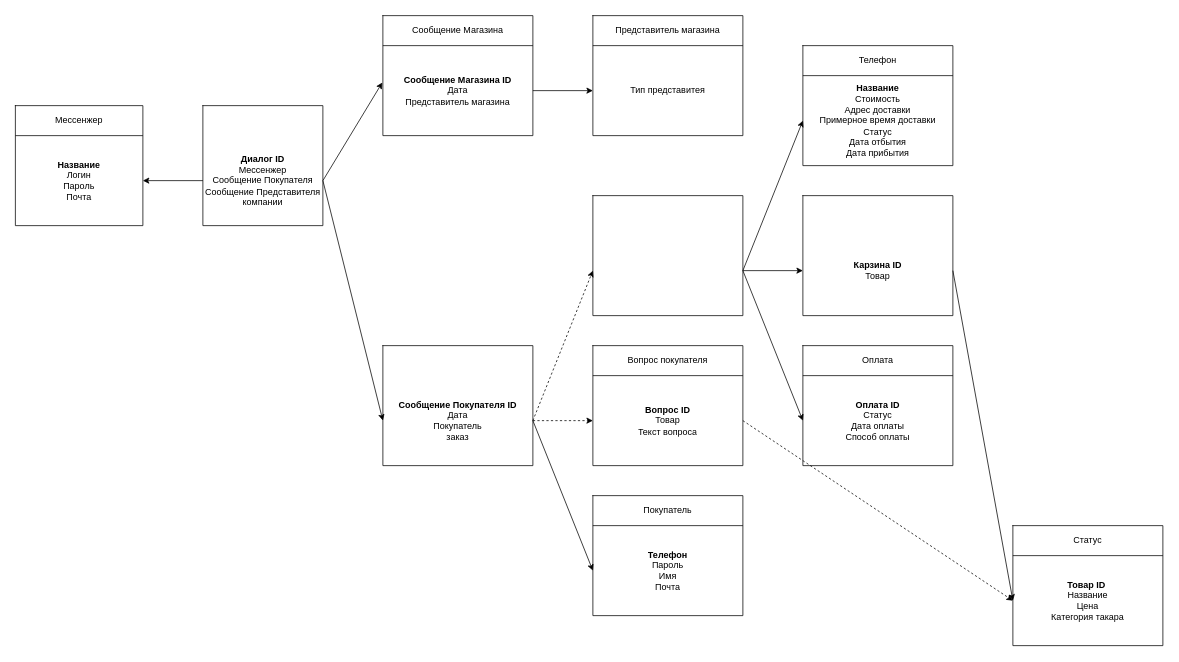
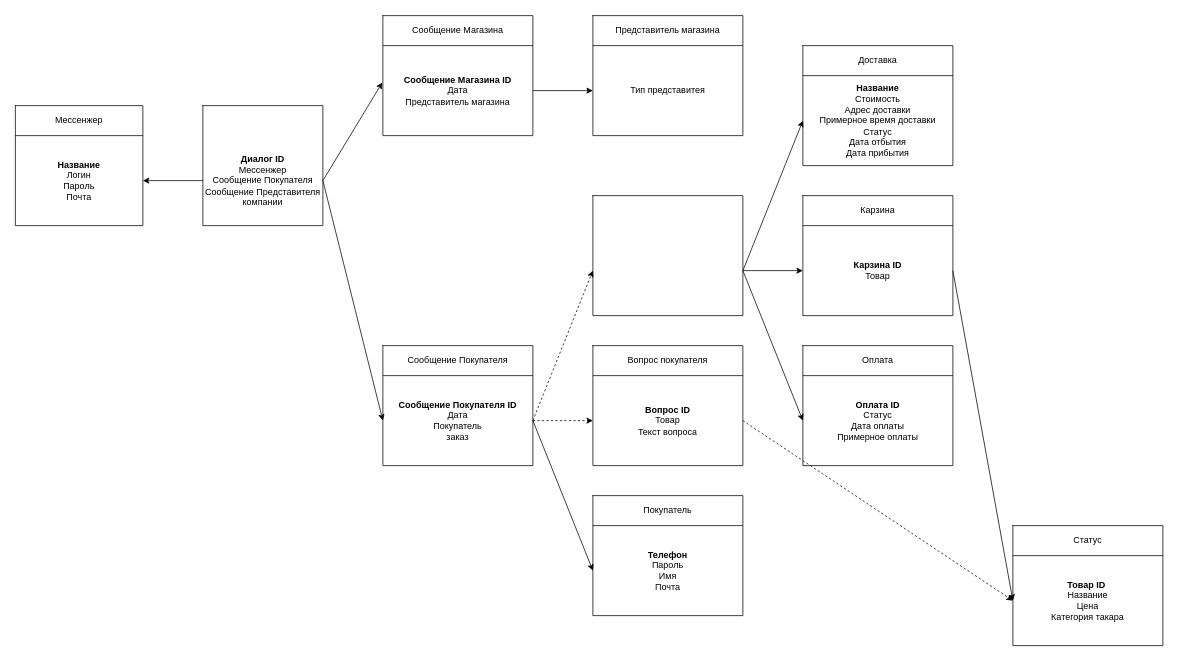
  <mxCell id="0" />
  <mxCell id="1" parent="0" />
  <mxCell id="2" style="edgeStyle=none;rounded=0;orthogonalLoop=1;jettySize=auto;html=1;exitX=0;exitY=0.25;exitDx=0;exitDy=0;" parent="1" edge="1"><mxGeometry relative="1" as="geometry"><mxPoint x="1110" y="190" as="sourcePoint" /><mxPoint x="1110" y="190" as="targetPoint" /></mxGeometry></mxCell>
  <mxCell id="3" value="" style="shape=table;html=1;whiteSpace=wrap;startSize=0;container=1;collapsible=0;childLayout=tableLayout;swimlaneFillColor=none;" parent="1" vertex="1"><mxGeometry x="790" y="660" width="200" height="160" as="geometry" /></mxCell>
  <mxCell id="4" value="" style="shape=partialRectangle;html=1;whiteSpace=wrap;collapsible=0;dropTarget=0;pointerEvents=0;fillColor=none;top=0;left=0;bottom=0;right=0;points=[[0,0.5],[1,0.5]];portConstraint=eastwest;" parent="3" vertex="1"><mxGeometry width="200" height="40" as="geometry" /></mxCell>
  <mxCell id="5" value="Покупатель" style="shape=partialRectangle;html=1;whiteSpace=wrap;connectable=0;overflow=hidden;fillColor=none;top=0;left=0;bottom=0;right=0;" parent="4" vertex="1"><mxGeometry width="200" height="40" as="geometry" /></mxCell>
  <mxCell id="6" value="" style="shape=partialRectangle;html=1;whiteSpace=wrap;collapsible=0;dropTarget=0;pointerEvents=0;fillColor=none;top=0;left=0;bottom=0;right=0;points=[[0,0.5],[1,0.5]];portConstraint=eastwest;" parent="3" vertex="1"><mxGeometry y="40" width="200" height="120" as="geometry" /></mxCell>
  <mxCell id="7" value="&lt;span&gt;&lt;b&gt;Телефон&lt;/b&gt;&lt;br&gt;Пароль&lt;br&gt;Имя&lt;br&gt;Почта&lt;/span&gt;" style="shape=partialRectangle;html=1;whiteSpace=wrap;connectable=0;overflow=hidden;fillColor=none;top=0;left=0;bottom=0;right=0;" parent="6" vertex="1"><mxGeometry width="200" height="120" as="geometry" /></mxCell>
  <mxCell id="8" value="" style="shape=table;html=1;whiteSpace=wrap;startSize=0;container=1;collapsible=0;childLayout=tableLayout;" parent="1" vertex="1"><mxGeometry x="510" y="460" width="200" height="160" as="geometry" /></mxCell>
  <mxCell id="9" value="" style="shape=partialRectangle;html=1;whiteSpace=wrap;collapsible=0;dropTarget=0;pointerEvents=0;fillColor=none;top=0;left=0;bottom=0;right=0;points=[[0,0.5],[1,0.5]];portConstraint=eastwest;" parent="8" vertex="1"><mxGeometry width="200" height="40" as="geometry" /></mxCell>
+ <mxCell id="10" value="Сообщение Покупателя" style="shape=partialRectangle;html=1;whiteSpace=wrap;connectable=0;overflow=hidden;fillColor=none;top=0;left=0;bottom=0;right=0;" parent="9" vertex="1"><mxGeometry width="200" height="40" as="geometry" /></mxCell>
  <mxCell id="11" value="" style="shape=partialRectangle;html=1;whiteSpace=wrap;collapsible=0;dropTarget=0;pointerEvents=0;fillColor=none;top=0;left=0;bottom=0;right=0;points=[[0,0.5],[1,0.5]];portConstraint=eastwest;" parent="8" vertex="1"><mxGeometry y="40" width="200" height="120" as="geometry" /></mxCell>
  <mxCell id="12" value="&lt;b&gt;Сообщение Покупателя ID&lt;/b&gt;&lt;br&gt;Дата&lt;br&gt;Покупатель&lt;br&gt;заказ" style="shape=partialRectangle;html=1;whiteSpace=wrap;connectable=0;overflow=hidden;fillColor=none;top=0;left=0;bottom=0;right=0;" parent="11" vertex="1"><mxGeometry width="200" height="120" as="geometry" /></mxCell>
  <mxCell id="13" value="" style="shape=table;html=1;whiteSpace=wrap;startSize=0;container=1;collapsible=0;childLayout=tableLayout;" parent="1" vertex="1"><mxGeometry x="270" y="140" width="160" height="160" as="geometry" /></mxCell>
  <mxCell id="14" value="" style="shape=partialRectangle;html=1;whiteSpace=wrap;collapsible=0;dropTarget=0;pointerEvents=0;fillColor=none;top=0;left=0;bottom=0;right=0;points=[[0,0.5],[1,0.5]];portConstraint=eastwest;" parent="13" vertex="1"><mxGeometry width="160" height="40" as="geometry" /></mxCell>
  <mxCell id="15" value="" style="shape=partialRectangle;html=1;whiteSpace=wrap;collapsible=0;dropTarget=0;pointerEvents=0;fillColor=none;top=0;left=0;bottom=0;right=0;points=[[0,0.5],[1,0.5]];portConstraint=eastwest;" parent="13" vertex="1"><mxGeometry y="40" width="160" height="120" as="geometry" /></mxCell>
  <mxCell id="16" value="&lt;b&gt;Диалог ID&lt;br&gt;&lt;/b&gt;Мессенжер&lt;br&gt;Сообщение Покупателя&lt;br&gt;Сообщение Представителя компании" style="shape=partialRectangle;html=1;whiteSpace=wrap;connectable=0;overflow=hidden;fillColor=none;top=0;left=0;bottom=0;right=0;" parent="15" vertex="1"><mxGeometry width="160" height="120" as="geometry" /></mxCell>
  <mxCell id="17" value="" style="shape=table;html=1;whiteSpace=wrap;startSize=0;container=1;collapsible=0;childLayout=tableLayout;" parent="1" vertex="1"><mxGeometry x="1350" y="700" width="200" height="160" as="geometry" /></mxCell>
  <mxCell id="18" value="" style="shape=partialRectangle;html=1;whiteSpace=wrap;collapsible=0;dropTarget=0;pointerEvents=0;fillColor=none;top=0;left=0;bottom=0;right=0;points=[[0,0.5],[1,0.5]];portConstraint=eastwest;" parent="17" vertex="1"><mxGeometry width="200" height="40" as="geometry" /></mxCell>
  <mxCell id="19" value="Статус" style="shape=partialRectangle;html=1;whiteSpace=wrap;connectable=0;overflow=hidden;fillColor=none;top=0;left=0;bottom=0;right=0;" parent="18" vertex="1"><mxGeometry width="200" height="40" as="geometry" /></mxCell>
  <mxCell id="20" value="" style="shape=partialRectangle;html=1;whiteSpace=wrap;collapsible=0;dropTarget=0;pointerEvents=0;fillColor=none;top=0;left=0;bottom=0;right=0;points=[[0,0.5],[1,0.5]];portConstraint=eastwest;" parent="17" vertex="1"><mxGeometry y="40" width="200" height="120" as="geometry" /></mxCell>
  <mxCell id="21" value="&lt;b&gt;Товар ID&lt;/b&gt;&amp;nbsp;&lt;br&gt;Название&lt;br&gt;Цена&lt;br&gt;Категория такара" style="shape=partialRectangle;html=1;whiteSpace=wrap;connectable=0;overflow=hidden;fillColor=none;top=0;left=0;bottom=0;right=0;" parent="20" vertex="1"><mxGeometry width="200" height="120" as="geometry" /></mxCell>
  <mxCell id="22" value="" style="shape=table;html=1;whiteSpace=wrap;startSize=0;container=1;collapsible=0;childLayout=tableLayout;" parent="1" vertex="1"><mxGeometry x="1070" y="260" width="200" height="160" as="geometry" /></mxCell>
  <mxCell id="23" value="" style="shape=partialRectangle;html=1;whiteSpace=wrap;collapsible=0;dropTarget=0;pointerEvents=0;fillColor=none;top=0;left=0;bottom=0;right=0;points=[[0,0.5],[1,0.5]];portConstraint=eastwest;" parent="22" vertex="1"><mxGeometry width="200" height="40" as="geometry" /></mxCell>
+ <mxCell id="24" value="Карзина" style="shape=partialRectangle;html=1;whiteSpace=wrap;connectable=0;overflow=hidden;fillColor=none;top=0;left=0;bottom=0;right=0;" parent="23" vertex="1"><mxGeometry width="200" height="40" as="geometry" /></mxCell>
  <mxCell id="25" value="" style="shape=partialRectangle;html=1;whiteSpace=wrap;collapsible=0;dropTarget=0;pointerEvents=0;fillColor=none;top=0;left=0;bottom=0;right=0;points=[[0,0.5],[1,0.5]];portConstraint=eastwest;" parent="22" vertex="1"><mxGeometry y="40" width="200" height="120" as="geometry" /></mxCell>
  <mxCell id="26" value="&lt;b&gt;Карзина ID&lt;br&gt;&lt;/b&gt;Товар&lt;b&gt;&lt;br&gt;&lt;/b&gt;" style="shape=partialRectangle;html=1;whiteSpace=wrap;connectable=0;overflow=hidden;fillColor=none;top=0;left=0;bottom=0;right=0;" parent="25" vertex="1"><mxGeometry width="200" height="120" as="geometry" /></mxCell>
  <mxCell id="27" value="" style="shape=table;html=1;whiteSpace=wrap;startSize=0;container=1;collapsible=0;childLayout=tableLayout;" parent="1" vertex="1"><mxGeometry x="790" y="260" width="200" height="160" as="geometry" /></mxCell>
  <mxCell id="28" value="" style="shape=partialRectangle;html=1;whiteSpace=wrap;collapsible=0;dropTarget=0;pointerEvents=0;fillColor=none;top=0;left=0;bottom=0;right=0;points=[[0,0.5],[1,0.5]];portConstraint=eastwest;" parent="27" vertex="1"><mxGeometry width="200" height="40" as="geometry" /></mxCell>
  <mxCell id="29" value="" style="shape=partialRectangle;html=1;whiteSpace=wrap;collapsible=0;dropTarget=0;pointerEvents=0;fillColor=none;top=0;left=0;bottom=0;right=0;points=[[0,0.5],[1,0.5]];portConstraint=eastwest;" parent="27" vertex="1"><mxGeometry y="40" width="200" height="120" as="geometry" /></mxCell>
  <mxCell id="30" value="" style="shape=table;html=1;whiteSpace=wrap;startSize=0;container=1;collapsible=0;childLayout=tableLayout;" parent="1" vertex="1"><mxGeometry x="790" y="20" width="200" height="160" as="geometry" /></mxCell>
  <mxCell id="31" value="" style="shape=partialRectangle;html=1;whiteSpace=wrap;collapsible=0;dropTarget=0;pointerEvents=0;fillColor=none;top=0;left=0;bottom=0;right=0;points=[[0,0.5],[1,0.5]];portConstraint=eastwest;" parent="30" vertex="1"><mxGeometry width="200" height="40" as="geometry" /></mxCell>
  <mxCell id="32" value="Представитель магазина" style="shape=partialRectangle;html=1;whiteSpace=wrap;connectable=0;overflow=hidden;fillColor=none;top=0;left=0;bottom=0;right=0;" parent="31" vertex="1"><mxGeometry width="200" height="40" as="geometry" /></mxCell>
  <mxCell id="33" value="" style="shape=partialRectangle;html=1;whiteSpace=wrap;collapsible=0;dropTarget=0;pointerEvents=0;fillColor=none;top=0;left=0;bottom=0;right=0;points=[[0,0.5],[1,0.5]];portConstraint=eastwest;" parent="30" vertex="1"><mxGeometry y="40" width="200" height="120" as="geometry" /></mxCell>
  <mxCell id="34" value="Тип представитея" style="shape=partialRectangle;html=1;whiteSpace=wrap;connectable=0;overflow=hidden;fillColor=none;top=0;left=0;bottom=0;right=0;" parent="33" vertex="1"><mxGeometry width="200" height="120" as="geometry" /></mxCell>
  <mxCell id="35" value="" style="shape=table;html=1;whiteSpace=wrap;startSize=0;container=1;collapsible=0;childLayout=tableLayout;shadow=0;" parent="1" vertex="1"><mxGeometry x="510" y="20" width="200" height="160" as="geometry" /></mxCell>
  <mxCell id="36" value="" style="shape=partialRectangle;html=1;whiteSpace=wrap;collapsible=0;dropTarget=0;pointerEvents=0;fillColor=none;top=0;left=0;bottom=0;right=0;points=[[0,0.5],[1,0.5]];portConstraint=eastwest;" parent="35" vertex="1"><mxGeometry width="200" height="40" as="geometry" /></mxCell>
  <mxCell id="37" value="Сообщение Магазина" style="shape=partialRectangle;html=1;whiteSpace=wrap;connectable=0;overflow=hidden;fillColor=none;top=0;left=0;bottom=0;right=0;" parent="36" vertex="1"><mxGeometry width="200" height="40" as="geometry" /></mxCell>
  <mxCell id="38" style="edgeStyle=none;rounded=0;orthogonalLoop=1;jettySize=auto;html=1;" parent="35" source="39" target="36" edge="1"><mxGeometry relative="1" as="geometry" /></mxCell>
  <mxCell id="39" value="" style="shape=partialRectangle;html=1;whiteSpace=wrap;collapsible=0;dropTarget=0;pointerEvents=0;fillColor=none;top=0;left=0;bottom=0;right=0;points=[[0,0.5],[1,0.5]];portConstraint=eastwest;" parent="35" vertex="1"><mxGeometry y="40" width="200" height="120" as="geometry" /></mxCell>
  <mxCell id="40" value="&lt;b&gt;Сообщение Магазина ID&lt;/b&gt;&lt;br&gt;Дата&lt;br&gt;Представитель магазина" style="shape=partialRectangle;html=1;whiteSpace=wrap;connectable=0;overflow=hidden;fillColor=none;top=0;left=0;bottom=0;right=0;" parent="39" vertex="1"><mxGeometry width="200" height="120" as="geometry" /></mxCell>
  <mxCell id="41" style="edgeStyle=none;rounded=0;orthogonalLoop=1;jettySize=auto;html=1;exitX=1;exitY=0.5;exitDx=0;exitDy=0;entryX=-0.004;entryY=0.41;entryDx=0;entryDy=0;entryPerimeter=0;" parent="1" source="15" target="39" edge="1"><mxGeometry relative="1" as="geometry" /></mxCell>
  <mxCell id="42" value="" style="endArrow=classic;html=1;exitX=1;exitY=0.5;exitDx=0;exitDy=0;entryX=0;entryY=0.5;entryDx=0;entryDy=0;" parent="1" source="15" target="11" edge="1"><mxGeometry width="50" height="50" relative="1" as="geometry"><mxPoint x="900" y="400" as="sourcePoint" /><mxPoint x="950" y="350" as="targetPoint" /></mxGeometry></mxCell>
  <mxCell id="43" style="edgeStyle=none;rounded=0;orthogonalLoop=1;jettySize=auto;html=1;exitX=1;exitY=0.5;exitDx=0;exitDy=0;entryX=0;entryY=0.5;entryDx=0;entryDy=0;" parent="1" source="29" target="25" edge="1"><mxGeometry relative="1" as="geometry" /></mxCell>
  <mxCell id="44" style="edgeStyle=none;rounded=0;orthogonalLoop=1;jettySize=auto;html=1;exitX=1;exitY=0.5;exitDx=0;exitDy=0;entryX=0;entryY=0.5;entryDx=0;entryDy=0;" parent="1" source="25" target="20" edge="1"><mxGeometry relative="1" as="geometry" /></mxCell>
  <mxCell id="45" style="edgeStyle=none;rounded=0;orthogonalLoop=1;jettySize=auto;html=1;exitX=1;exitY=0.5;exitDx=0;exitDy=0;entryX=0;entryY=0.5;entryDx=0;entryDy=0;" parent="1" source="11" target="6" edge="1"><mxGeometry relative="1" as="geometry" /></mxCell>
  <mxCell id="46" style="edgeStyle=none;rounded=0;orthogonalLoop=1;jettySize=auto;html=1;entryX=0;entryY=0.5;entryDx=0;entryDy=0;exitX=1;exitY=0.5;exitDx=0;exitDy=0;" parent="1" source="39" target="33" edge="1"><mxGeometry relative="1" as="geometry"><mxPoint x="740" y="110" as="sourcePoint" /></mxGeometry></mxCell>
  <mxCell id="47" value="" style="shape=table;html=1;whiteSpace=wrap;startSize=0;container=1;collapsible=0;childLayout=tableLayout;" parent="1" vertex="1"><mxGeometry x="1070" y="60" width="200" height="160" as="geometry" /></mxCell>
  <mxCell id="48" value="" style="shape=partialRectangle;html=1;whiteSpace=wrap;collapsible=0;dropTarget=0;pointerEvents=0;fillColor=none;top=0;left=0;bottom=0;right=0;points=[[0,0.5],[1,0.5]];portConstraint=eastwest;" parent="47" vertex="1"><mxGeometry width="200" height="40" as="geometry" /></mxCell>
- <mxCell id="49" value="Телефон" style="shape=partialRectangle;html=1;whiteSpace=wrap;connectable=0;overflow=hidden;fillColor=none;top=0;left=0;bottom=0;right=0;" parent="48" vertex="1"><mxGeometry width="200" height="40" as="geometry" /></mxCell>
+ <mxCell id="49" value="Доставка" style="shape=partialRectangle;html=1;whiteSpace=wrap;connectable=0;overflow=hidden;fillColor=none;top=0;left=0;bottom=0;right=0;" parent="48" vertex="1"><mxGeometry width="200" height="40" as="geometry" /></mxCell>
  <mxCell id="50" value="" style="shape=partialRectangle;html=1;whiteSpace=wrap;collapsible=0;dropTarget=0;pointerEvents=0;fillColor=none;top=0;left=0;bottom=0;right=0;points=[[0,0.5],[1,0.5]];portConstraint=eastwest;" parent="47" vertex="1"><mxGeometry y="40" width="200" height="120" as="geometry" /></mxCell>
  <mxCell id="51" value="&lt;b&gt;Название&lt;br&gt;&lt;/b&gt;Стоимость&lt;br&gt;Адрес доставки&lt;br&gt;Примерное время доставки&lt;br&gt;Статус&lt;br&gt;Дата отбытия&lt;br&gt;Дата прибытия&lt;b&gt;&lt;br&gt;&lt;/b&gt;" style="shape=partialRectangle;html=1;whiteSpace=wrap;connectable=0;overflow=hidden;fillColor=none;top=0;left=0;bottom=0;right=0;" parent="50" vertex="1"><mxGeometry width="200" height="120" as="geometry" /></mxCell>
  <mxCell id="52" value="" style="shape=table;html=1;whiteSpace=wrap;startSize=0;container=1;collapsible=0;childLayout=tableLayout;" parent="1" vertex="1"><mxGeometry x="1070" y="460" width="200" height="160" as="geometry" /></mxCell>
  <mxCell id="53" value="" style="shape=partialRectangle;html=1;whiteSpace=wrap;collapsible=0;dropTarget=0;pointerEvents=0;fillColor=none;top=0;left=0;bottom=0;right=0;points=[[0,0.5],[1,0.5]];portConstraint=eastwest;" parent="52" vertex="1"><mxGeometry width="200" height="40" as="geometry" /></mxCell>
  <mxCell id="54" value="Оплата" style="shape=partialRectangle;html=1;whiteSpace=wrap;connectable=0;overflow=hidden;fillColor=none;top=0;left=0;bottom=0;right=0;" parent="53" vertex="1"><mxGeometry width="200" height="40" as="geometry" /></mxCell>
  <mxCell id="55" value="" style="shape=partialRectangle;html=1;whiteSpace=wrap;collapsible=0;dropTarget=0;pointerEvents=0;fillColor=none;top=0;left=0;bottom=0;right=0;points=[[0,0.5],[1,0.5]];portConstraint=eastwest;" parent="52" vertex="1"><mxGeometry y="40" width="200" height="120" as="geometry" /></mxCell>
- <mxCell id="56" value="&lt;b&gt;Оплата ID&lt;br&gt;&lt;/b&gt;Статус&lt;br&gt;Дата оплаты&lt;br&gt;Способ оплаты&lt;b&gt;&lt;br&gt;&lt;/b&gt;" style="shape=partialRectangle;html=1;whiteSpace=wrap;connectable=0;overflow=hidden;fillColor=none;top=0;left=0;bottom=0;right=0;" parent="55" vertex="1"><mxGeometry width="200" height="120" as="geometry" /></mxCell>
+ <mxCell id="56" value="&lt;b&gt;Оплата ID&lt;br&gt;&lt;/b&gt;Статус&lt;br&gt;Дата оплаты&lt;br&gt;Примерное оплаты&lt;b&gt;&lt;br&gt;&lt;/b&gt;" style="shape=partialRectangle;html=1;whiteSpace=wrap;connectable=0;overflow=hidden;fillColor=none;top=0;left=0;bottom=0;right=0;" parent="55" vertex="1"><mxGeometry width="200" height="120" as="geometry" /></mxCell>
  <mxCell id="57" style="edgeStyle=none;rounded=0;orthogonalLoop=1;jettySize=auto;html=1;exitX=1;exitY=0.5;exitDx=0;exitDy=0;entryX=0;entryY=0.5;entryDx=0;entryDy=0;" parent="1" source="29" target="50" edge="1"><mxGeometry relative="1" as="geometry" /></mxCell>
  <mxCell id="58" style="edgeStyle=none;rounded=0;orthogonalLoop=1;jettySize=auto;html=1;exitX=1;exitY=0.5;exitDx=0;exitDy=0;entryX=0;entryY=0.5;entryDx=0;entryDy=0;" parent="1" source="29" target="55" edge="1"><mxGeometry relative="1" as="geometry" /></mxCell>
  <mxCell id="59" value="" style="shape=table;html=1;whiteSpace=wrap;startSize=0;container=1;collapsible=0;childLayout=tableLayout;" parent="1" vertex="1"><mxGeometry x="20" y="140" width="170" height="160" as="geometry" /></mxCell>
  <mxCell id="60" value="" style="shape=partialRectangle;html=1;whiteSpace=wrap;collapsible=0;dropTarget=0;pointerEvents=0;fillColor=none;top=0;left=0;bottom=0;right=0;points=[[0,0.5],[1,0.5]];portConstraint=eastwest;" parent="59" vertex="1"><mxGeometry width="170" height="40" as="geometry" /></mxCell>
  <mxCell id="61" value="Мессенжер" style="shape=partialRectangle;html=1;whiteSpace=wrap;connectable=0;overflow=hidden;fillColor=none;top=0;left=0;bottom=0;right=0;" parent="60" vertex="1"><mxGeometry width="170" height="40" as="geometry" /></mxCell>
  <mxCell id="62" value="" style="shape=partialRectangle;html=1;whiteSpace=wrap;collapsible=0;dropTarget=0;pointerEvents=0;fillColor=none;top=0;left=0;bottom=0;right=0;points=[[0,0.5],[1,0.5]];portConstraint=eastwest;" parent="59" vertex="1"><mxGeometry y="40" width="170" height="120" as="geometry" /></mxCell>
  <mxCell id="63" value="&lt;b&gt;Название&lt;br&gt;&lt;/b&gt;Логин&lt;br&gt;Пароль&lt;br&gt;Почта" style="shape=partialRectangle;html=1;whiteSpace=wrap;connectable=0;overflow=hidden;fillColor=none;top=0;left=0;bottom=0;right=0;" parent="62" vertex="1"><mxGeometry width="170" height="120" as="geometry" /></mxCell>
  <mxCell id="64" style="edgeStyle=none;rounded=0;orthogonalLoop=1;jettySize=auto;html=1;exitX=0;exitY=0.5;exitDx=0;exitDy=0;entryX=1;entryY=0.5;entryDx=0;entryDy=0;" parent="1" source="15" target="62" edge="1"><mxGeometry relative="1" as="geometry" /></mxCell>
  <mxCell id="65" value="" style="shape=table;html=1;whiteSpace=wrap;startSize=0;container=1;collapsible=0;childLayout=tableLayout;" parent="1" vertex="1"><mxGeometry x="790" y="460" width="200" height="160" as="geometry" /></mxCell>
  <mxCell id="66" value="" style="shape=partialRectangle;html=1;whiteSpace=wrap;collapsible=0;dropTarget=0;pointerEvents=0;fillColor=none;top=0;left=0;bottom=0;right=0;points=[[0,0.5],[1,0.5]];portConstraint=eastwest;" parent="65" vertex="1"><mxGeometry width="200" height="40" as="geometry" /></mxCell>
  <mxCell id="67" value="Вопрос покупателя" style="shape=partialRectangle;html=1;whiteSpace=wrap;connectable=0;overflow=hidden;fillColor=none;top=0;left=0;bottom=0;right=0;" parent="66" vertex="1"><mxGeometry width="200" height="40" as="geometry" /></mxCell>
  <mxCell id="68" value="" style="shape=partialRectangle;html=1;whiteSpace=wrap;collapsible=0;dropTarget=0;pointerEvents=0;fillColor=none;top=0;left=0;bottom=0;right=0;points=[[0,0.5],[1,0.5]];portConstraint=eastwest;" parent="65" vertex="1"><mxGeometry y="40" width="200" height="120" as="geometry" /></mxCell>
  <mxCell id="69" value="&lt;b&gt;Вопрос ID&lt;/b&gt;&lt;br&gt;Товар&lt;br&gt;Текст вопроса" style="shape=partialRectangle;html=1;whiteSpace=wrap;connectable=0;overflow=hidden;fillColor=none;top=0;left=0;bottom=0;right=0;" parent="68" vertex="1"><mxGeometry width="200" height="120" as="geometry" /></mxCell>
  <mxCell id="70" style="edgeStyle=none;orthogonalLoop=1;jettySize=auto;html=1;exitX=1;exitY=0.5;exitDx=0;exitDy=0;entryX=0;entryY=0.5;entryDx=0;entryDy=0;dashed=1;rounded=0;" parent="1" source="11" target="68" edge="1"><mxGeometry relative="1" as="geometry" /></mxCell>
  <mxCell id="71" style="edgeStyle=none;rounded=0;orthogonalLoop=1;jettySize=auto;html=1;exitX=1;exitY=0.5;exitDx=0;exitDy=0;entryX=0;entryY=0.5;entryDx=0;entryDy=0;dashed=1;" parent="1" source="11" target="29" edge="1"><mxGeometry relative="1" as="geometry" /></mxCell>
  <mxCell id="72" style="edgeStyle=none;rounded=0;orthogonalLoop=1;jettySize=auto;html=1;exitX=1;exitY=0.5;exitDx=0;exitDy=0;entryX=0;entryY=0.5;entryDx=0;entryDy=0;dashed=1;" parent="1" source="68" target="20" edge="1"><mxGeometry relative="1" as="geometry" /></mxCell>
